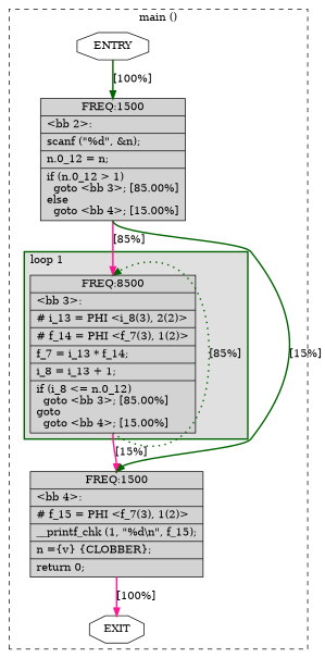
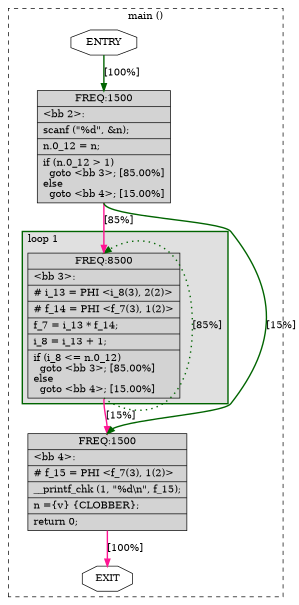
  digraph {
    node [fillcolor=lightgrey shape=record style=filled]
    edge [color=darkgreen constraint=true headport=n style="solid,bold" tailport=s weight=10]
-   n1 [label="{ FREQ:8500 |\<bb\ 3\>:\l|#\ i_13\ =\ PHI\ \<i_8(3),\ 2(2)\>\l|#\ f_14\ =\ PHI\ \<f_7(3),\ 1(2)\>\l|f_7\ =\ i_13\ *\ f_14;\l|i_8\ =\ i_13\ +\ 1;\l|if\ (i_8\ \<=\ n.0_12)\l\ \ goto\ \<bb\ 3\>;\ [85.00%]\lgoto\l\ \ goto\ \<bb\ 4\>;\ [15.00%]\l}"]
+   n1 [label="{ FREQ:8500 |\<bb\ 3\>:\l|#\ i_13\ =\ PHI\ \<i_8(3),\ 2(2)\>\l|#\ f_14\ =\ PHI\ \<f_7(3),\ 1(2)\>\l|f_7\ =\ i_13\ *\ f_14;\l|i_8\ =\ i_13\ +\ 1;\l|if\ (i_8\ \<=\ n.0_12)\l\ \ goto\ \<bb\ 3\>;\ [85.00%]\lelse\l\ \ goto\ \<bb\ 4\>;\ [15.00%]\l}"]
    n2 [label="{ FREQ:1500 |\<bb\ 4\>:\l|#\ f_15\ =\ PHI\ \<f_7(3),\ 1(2)\>\l|__printf_chk\ (1,\ \"%d\\n\",\ f_15);\l|n\ =\{v\}\ \{CLOBBER\};\l|return\ 0;\l}"]
    n3 [fillcolor=white label=ENTRY shape=octagon]
    n4 [fillcolor=white label=EXIT shape=octagon]
    n5 [label="{ FREQ:1500 |\<bb\ 2\>:\l|scanf\ (\"%d\",\ &n);\l|n.0_12\ =\ n;\l|if\ (n.0_12\ \>\ 1)\l\ \ goto\ \<bb\ 3\>;\ [85.00%]\lelse\l\ \ goto\ \<bb\ 4\>;\ [15.00%]\l}"]
    subgraph cluster_1 {
      color=black
      label="main ()"
      style=dashed
      n2
      n3
      n4
      n5
      subgraph cluster_2 {
        color=darkgreen
        fillcolor=grey88
        label="loop 1"
        labeljust=l
        penwidth=2
        style=filled
        n1
      }
    }
    n1 -> n1 [constraint=false label="[85%]" style="dotted,bold"]
    n1 -> n2 [color=deeppink label="[15%]"]
    n2 -> n4 [color=deeppink label="[100%]"]
    n3 -> n4 [style=invis color="" weight=""]
    n3 -> n5 [label="[100%]" weight=100]
    n5 -> n1 [color=deeppink label="[85%]"]
    n5 -> n2 [label="[15%]"]
  }
